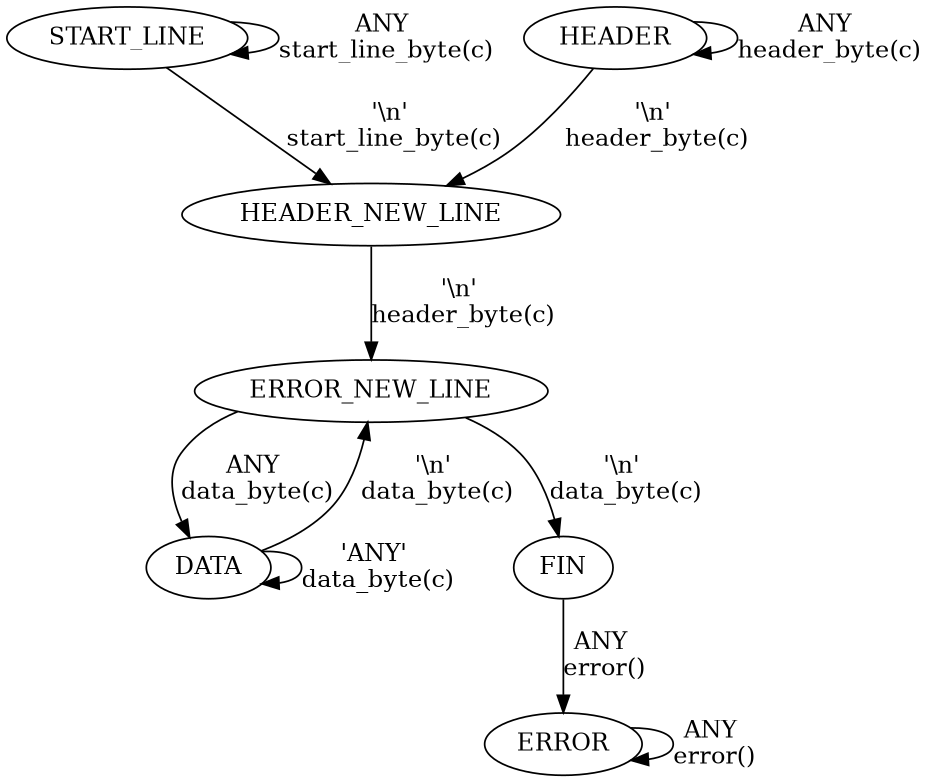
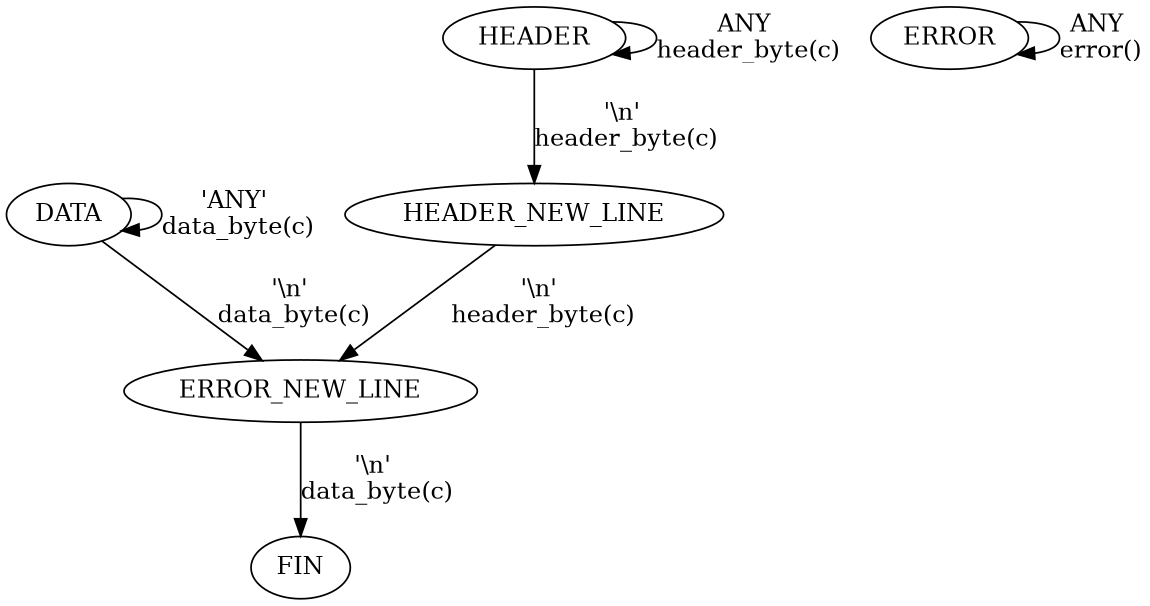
  digraph {
-   START_LINE
    HEADER_NEW_LINE
    n3 [label=ERROR_NEW_LINE]
    HEADER
    DATA
    FIN
    ERROR
-   START_LINE -> START_LINE [label="ANY \nstart_line_byte(c)"]
-   START_LINE -> HEADER_NEW_LINE [label="'\\n' \nstart_line_byte(c)"]
    HEADER_NEW_LINE -> n3 [label="'\\n' \nheader_byte(c)"]
-   n3 -> DATA [label="ANY \ndata_byte(c)"]
    n3 -> FIN [label="'\\n' \ndata_byte(c)"]
    HEADER -> HEADER_NEW_LINE [label="'\\n' \nheader_byte(c)"]
    HEADER -> HEADER [label="ANY \nheader_byte(c)"]
    DATA -> n3 [label="'\\n' \ndata_byte(c)"]
    DATA -> DATA [label="'ANY' \ndata_byte(c)"]
-   FIN -> ERROR [label="ANY \nerror()"]
    ERROR -> ERROR [label="ANY \nerror()"]
  }
